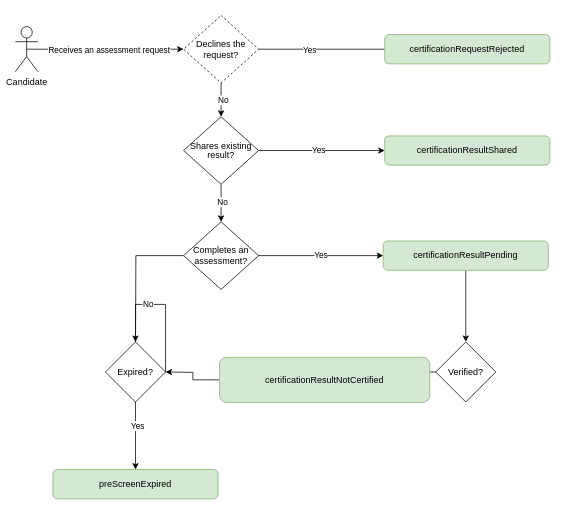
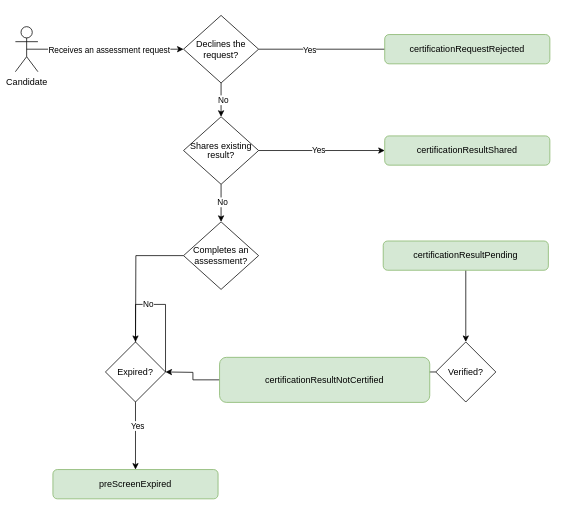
  <mxCell id="0" />
  <mxCell id="1" parent="0" />
  <mxCell id="2" style="edgeStyle=orthogonalEdgeStyle;rounded=0;orthogonalLoop=1;jettySize=auto;html=1;exitX=0.5;exitY=0.5;exitDx=0;exitDy=0;exitPerimeter=0;entryX=0;entryY=0.5;entryDx=0;entryDy=0;" parent="1" source="4" target="9" edge="1"><mxGeometry relative="1" as="geometry"><mxPoint x="190" y="65" as="targetPoint" /></mxGeometry></mxCell>
  <mxCell id="3" value="Receives an assessment request" style="edgeLabel;html=1;align=center;verticalAlign=middle;resizable=0;points=[];" parent="2" vertex="1" connectable="0"><mxGeometry x="0.234" y="1" relative="1" as="geometry"><mxPoint x="-20" y="1" as="offset" /></mxGeometry></mxCell>
  <mxCell id="4" value="Candidate" style="shape=umlActor;verticalLabelPosition=bottom;verticalAlign=top;html=1;outlineConnect=0;" parent="1" vertex="1"><mxGeometry x="20" y="35" width="30" height="60" as="geometry" /></mxCell>
  <mxCell id="5" style="edgeStyle=orthogonalEdgeStyle;rounded=0;orthogonalLoop=1;jettySize=auto;html=1;exitX=1;exitY=0.5;exitDx=0;exitDy=0;entryX=0;entryY=0.5;entryDx=0;entryDy=0;endArrow=none;" parent="1" source="9" target="10" edge="1"><mxGeometry relative="1" as="geometry" /></mxCell>
  <mxCell id="6" value="Yes" style="edgeLabel;html=1;align=center;verticalAlign=middle;resizable=0;points=[];" parent="5" vertex="1" connectable="0"><mxGeometry x="-0.2" y="-2" relative="1" as="geometry"><mxPoint y="-2" as="offset" /></mxGeometry></mxCell>
  <mxCell id="7" value="" style="edgeStyle=orthogonalEdgeStyle;rounded=0;orthogonalLoop=1;jettySize=auto;html=1;" parent="1" source="9" target="28" edge="1"><mxGeometry relative="1" as="geometry" /></mxCell>
  <mxCell id="8" value="No" style="edgeLabel;html=1;align=center;verticalAlign=middle;resizable=0;points=[];" parent="7" vertex="1" connectable="0"><mxGeometry x="-0.044" y="2" relative="1" as="geometry"><mxPoint as="offset" /></mxGeometry></mxCell>
- <mxCell id="9" value="Declines the request?" style="rhombus;whiteSpace=wrap;html=1;dashed=1;" parent="1" vertex="1"><mxGeometry x="244" y="20" width="100" height="90" as="geometry" /></mxCell>
+ <mxCell id="9" value="Declines the request?" style="rhombus;whiteSpace=wrap;html=1;" parent="1" vertex="1"><mxGeometry x="244" y="20" width="100" height="90" as="geometry" /></mxCell>
  <mxCell id="10" value="certificationRequestRejected" style="rounded=1;whiteSpace=wrap;html=1;fillColor=#d5e8d4;strokeColor=#82b366;" parent="1" vertex="1"><mxGeometry x="512" y="45.5" width="220" height="39" as="geometry" /></mxCell>
- <mxCell id="11" value="Yes" style="edgeStyle=orthogonalEdgeStyle;rounded=0;orthogonalLoop=1;jettySize=auto;html=1;exitX=1;exitY=0.5;exitDx=0;exitDy=0;entryX=0;entryY=0.5;entryDx=0;entryDy=0;" parent="1" source="13" target="15" edge="1"><mxGeometry relative="1" as="geometry" /></mxCell>
  <mxCell id="12" style="edgeStyle=orthogonalEdgeStyle;rounded=0;orthogonalLoop=1;jettySize=auto;html=1;" parent="1" source="13" edge="1"><mxGeometry relative="1" as="geometry"><mxPoint x="180" y="475" as="targetPoint" /></mxGeometry></mxCell>
  <mxCell id="13" value="Completes an assessment?" style="rhombus;whiteSpace=wrap;html=1;" parent="1" vertex="1"><mxGeometry x="244" y="295" width="100" height="90" as="geometry" /></mxCell>
  <mxCell id="14" style="edgeStyle=orthogonalEdgeStyle;rounded=0;orthogonalLoop=1;jettySize=auto;html=1;exitX=0.5;exitY=1;exitDx=0;exitDy=0;entryX=0.5;entryY=0;entryDx=0;entryDy=0;" parent="1" source="15" target="18" edge="1"><mxGeometry relative="1" as="geometry" /></mxCell>
  <mxCell id="15" value="certificationResultPending" style="rounded=1;whiteSpace=wrap;html=1;fillColor=#d5e8d4;strokeColor=#82b366;" parent="1" vertex="1"><mxGeometry x="510" y="320.5" width="220" height="39" as="geometry" /></mxCell>
  <mxCell id="16" style="edgeStyle=orthogonalEdgeStyle;rounded=0;orthogonalLoop=1;jettySize=auto;html=1;entryX=1;entryY=0.5;entryDx=0;entryDy=0;" parent="1" source="18" target="31" edge="1"><mxGeometry relative="1" as="geometry" /></mxCell>
  <mxCell id="17" value="No" style="edgeLabel;html=1;align=center;verticalAlign=middle;resizable=0;points=[];" parent="16" vertex="1" connectable="0"><mxGeometry x="-0.147" relative="1" as="geometry"><mxPoint as="offset" /></mxGeometry></mxCell>
  <mxCell id="18" value="Verified?" style="rhombus;whiteSpace=wrap;html=1;" parent="1" vertex="1"><mxGeometry x="580" y="455" width="80" height="80" as="geometry" /></mxCell>
  <mxCell id="19" value="preScreenExpired" style="rounded=1;whiteSpace=wrap;html=1;fillColor=#d5e8d4;strokeColor=#82b366;" parent="1" vertex="1"><mxGeometry x="70" y="625" width="220" height="39" as="geometry" /></mxCell>
  <mxCell id="20" style="edgeStyle=orthogonalEdgeStyle;rounded=0;orthogonalLoop=1;jettySize=auto;html=1;exitX=0.5;exitY=1;exitDx=0;exitDy=0;entryX=0.5;entryY=0;entryDx=0;entryDy=0;" parent="1" source="22" target="19" edge="1"><mxGeometry relative="1" as="geometry" /></mxCell>
  <mxCell id="21" value="Yes" style="edgeLabel;html=1;align=center;verticalAlign=middle;resizable=0;points=[];" parent="20" vertex="1" connectable="0"><mxGeometry x="-0.3" y="2" relative="1" as="geometry"><mxPoint as="offset" /></mxGeometry></mxCell>
  <mxCell id="22" value="Expired?" style="rhombus;whiteSpace=wrap;html=1;" parent="1" vertex="1"><mxGeometry x="140" y="455" width="80" height="80" as="geometry" /></mxCell>
  <mxCell id="23" value="No" style="edgeStyle=orthogonalEdgeStyle;rounded=0;orthogonalLoop=1;jettySize=auto;html=1;exitX=1;exitY=0.5;exitDx=0;exitDy=0;entryX=0.5;entryY=0;entryDx=0;entryDy=0;" parent="1" source="22" target="22" edge="1"><mxGeometry x="0.25" relative="1" as="geometry"><Array as="points"><mxPoint x="220" y="405" /><mxPoint x="180" y="405" /></Array><mxPoint as="offset" /></mxGeometry></mxCell>
  <mxCell id="24" value="" style="edgeStyle=orthogonalEdgeStyle;rounded=0;orthogonalLoop=1;jettySize=auto;html=1;" parent="1" source="28" target="13" edge="1"><mxGeometry relative="1" as="geometry" /></mxCell>
  <mxCell id="25" value="No" style="edgeLabel;html=1;align=center;verticalAlign=middle;resizable=0;points=[];" parent="24" vertex="1" connectable="0"><mxGeometry x="-0.1" y="1" relative="1" as="geometry"><mxPoint as="offset" /></mxGeometry></mxCell>
  <mxCell id="26" value="" style="edgeStyle=orthogonalEdgeStyle;rounded=0;orthogonalLoop=1;jettySize=auto;html=1;" parent="1" source="28" target="29" edge="1"><mxGeometry relative="1" as="geometry" /></mxCell>
  <mxCell id="27" value="Yes" style="edgeLabel;html=1;align=center;verticalAlign=middle;resizable=0;points=[];" parent="26" vertex="1" connectable="0"><mxGeometry x="-0.058" y="2" relative="1" as="geometry"><mxPoint y="1" as="offset" /></mxGeometry></mxCell>
  <mxCell id="28" value="&lt;p style=&quot;line-height: 100%;&quot;&gt;Shares existing result?&lt;/p&gt;" style="rhombus;whiteSpace=wrap;html=1;" parent="1" vertex="1"><mxGeometry x="244" y="155" width="100" height="90" as="geometry" /></mxCell>
  <mxCell id="29" value="certificationResultShared" style="rounded=1;whiteSpace=wrap;html=1;fillColor=#d5e8d4;strokeColor=#82b366;" parent="1" vertex="1"><mxGeometry x="512" y="180.5" width="220" height="39" as="geometry" /></mxCell>
  <mxCell id="30" style="edgeStyle=orthogonalEdgeStyle;rounded=0;orthogonalLoop=1;jettySize=auto;html=1;" parent="1" source="31" edge="1"><mxGeometry relative="1" as="geometry"><mxPoint x="220" y="495" as="targetPoint" /></mxGeometry></mxCell>
  <mxCell id="31" value="certificationResultNotCertified" style="rounded=1;whiteSpace=wrap;html=1;fillColor=#d5e8d4;strokeColor=#82b366;" parent="1" vertex="1"><mxGeometry x="292" y="475.5" width="280" height="60" as="geometry" /></mxCell>
